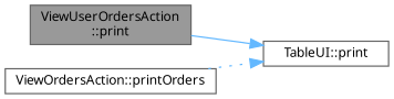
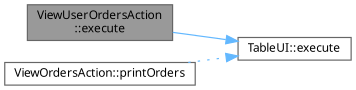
  digraph {
    fontname="Noto Sans"
    rankdir=LR
    node [color=grey40 fillcolor=white fontname="Noto Sans" fontsize=10 shape=box style=filled]
    edge [color=steelblue1 fontname="Noto Sans" fontsize=10 labelfontname=Helvetica labelfontsize=10]
-   n1 [color=gray40 fillcolor=grey60 fontcolor=black height=0.2 label="ViewUserOrdersAction\l::print" width=0.4]
-   n2 [height=0.2 label="TableUI::print" width=0.4]
+   n1 [color=gray40 fillcolor=grey60 fontcolor=black height=0.2 label="ViewUserOrdersAction\l::execute" width=0.4]
+   n2 [height=0.2 label="TableUI::execute" width=0.4]
    n3 [height=0.2 label="ViewOrdersAction::printOrders" width=0.4]
    n1 -> n2 [style=solid]
    n3 -> n2 [style=dotted]
  }
